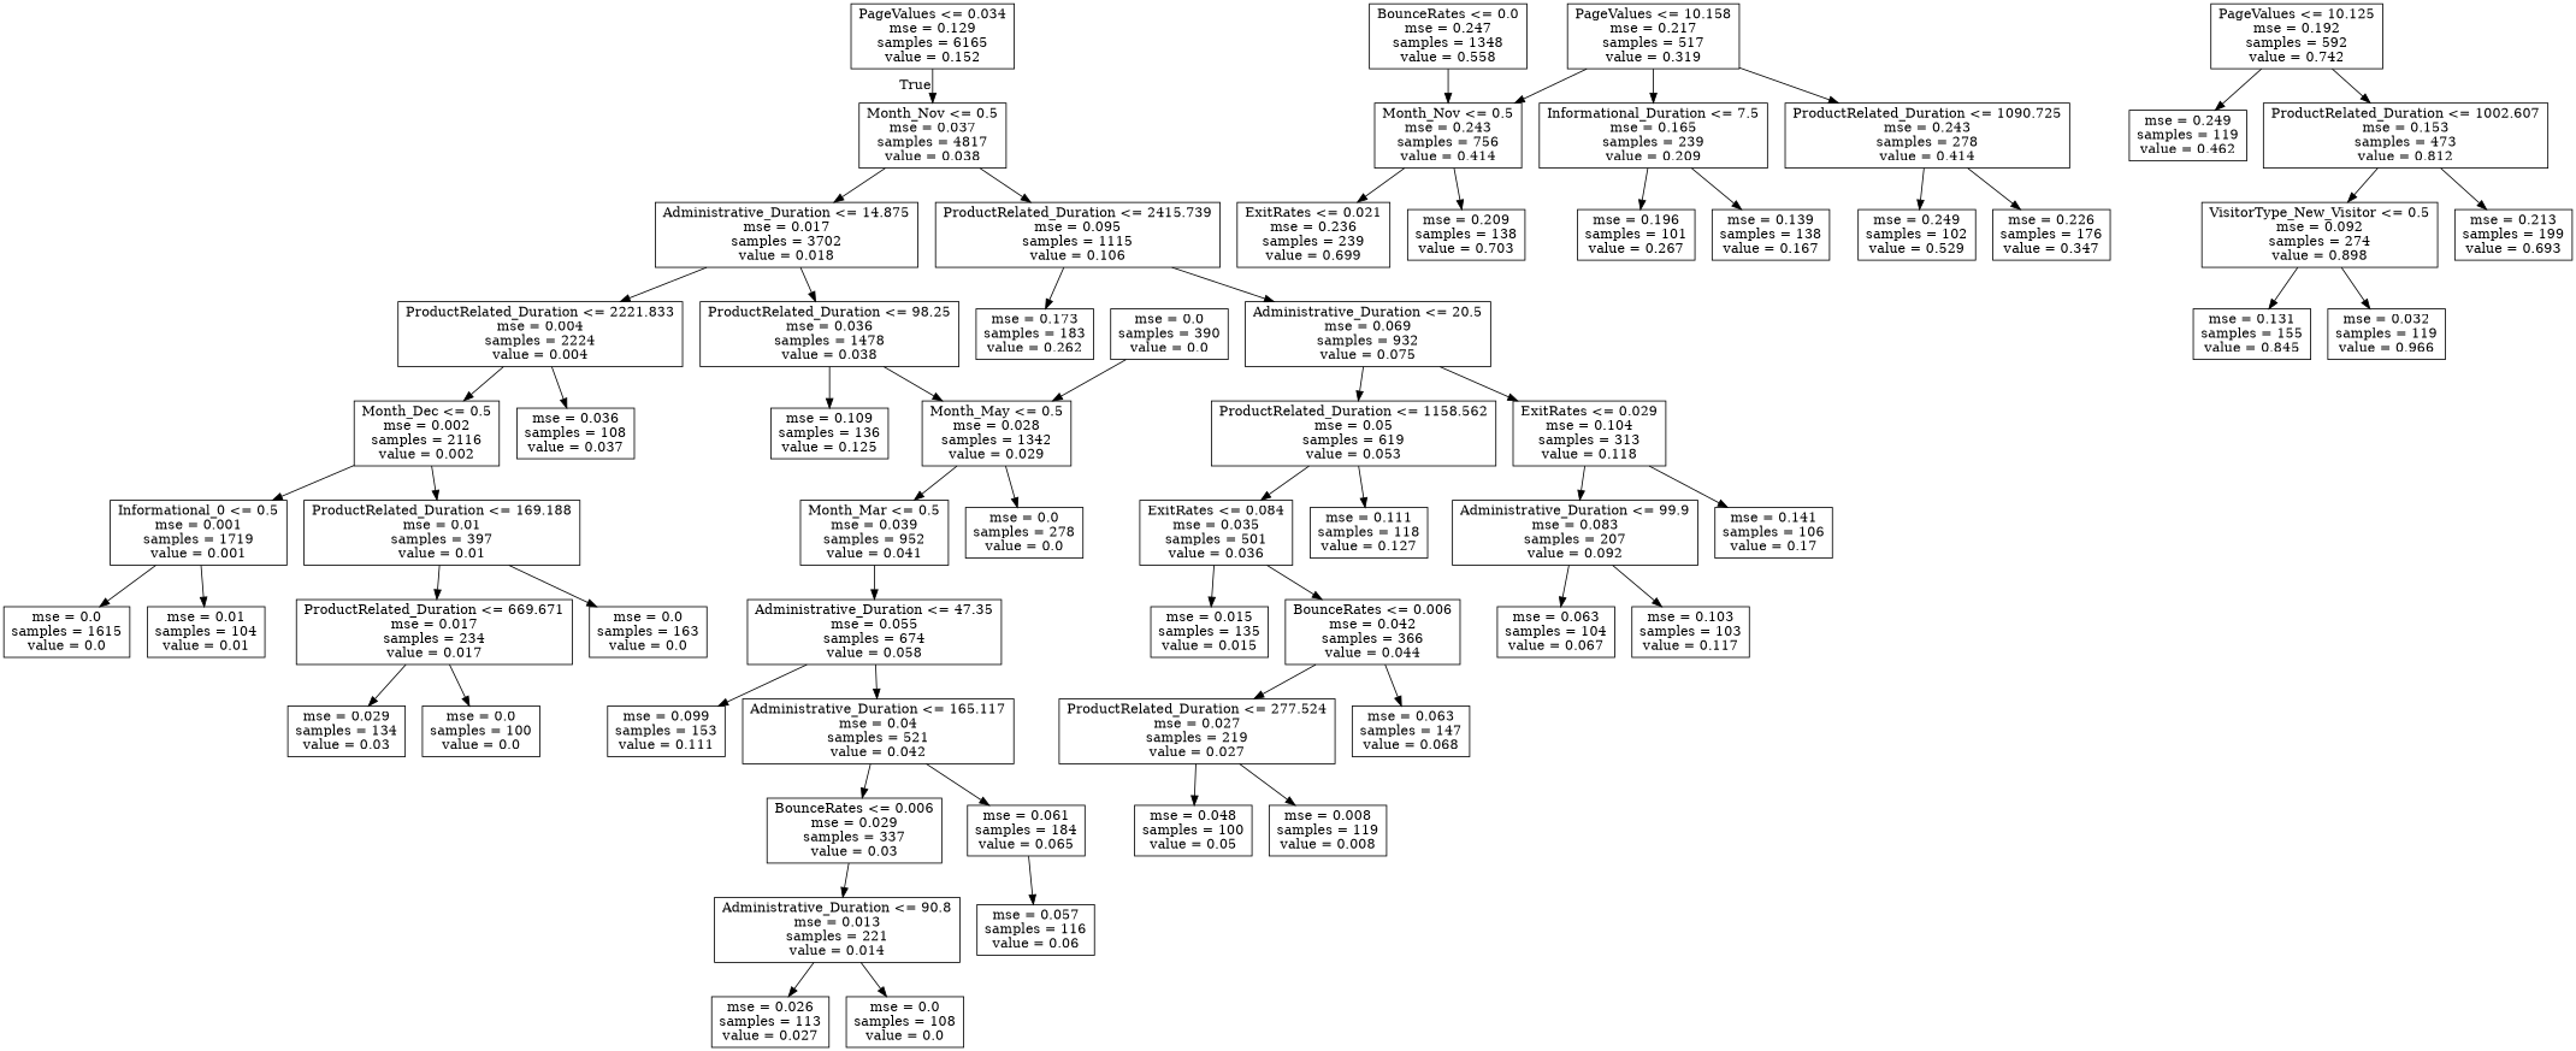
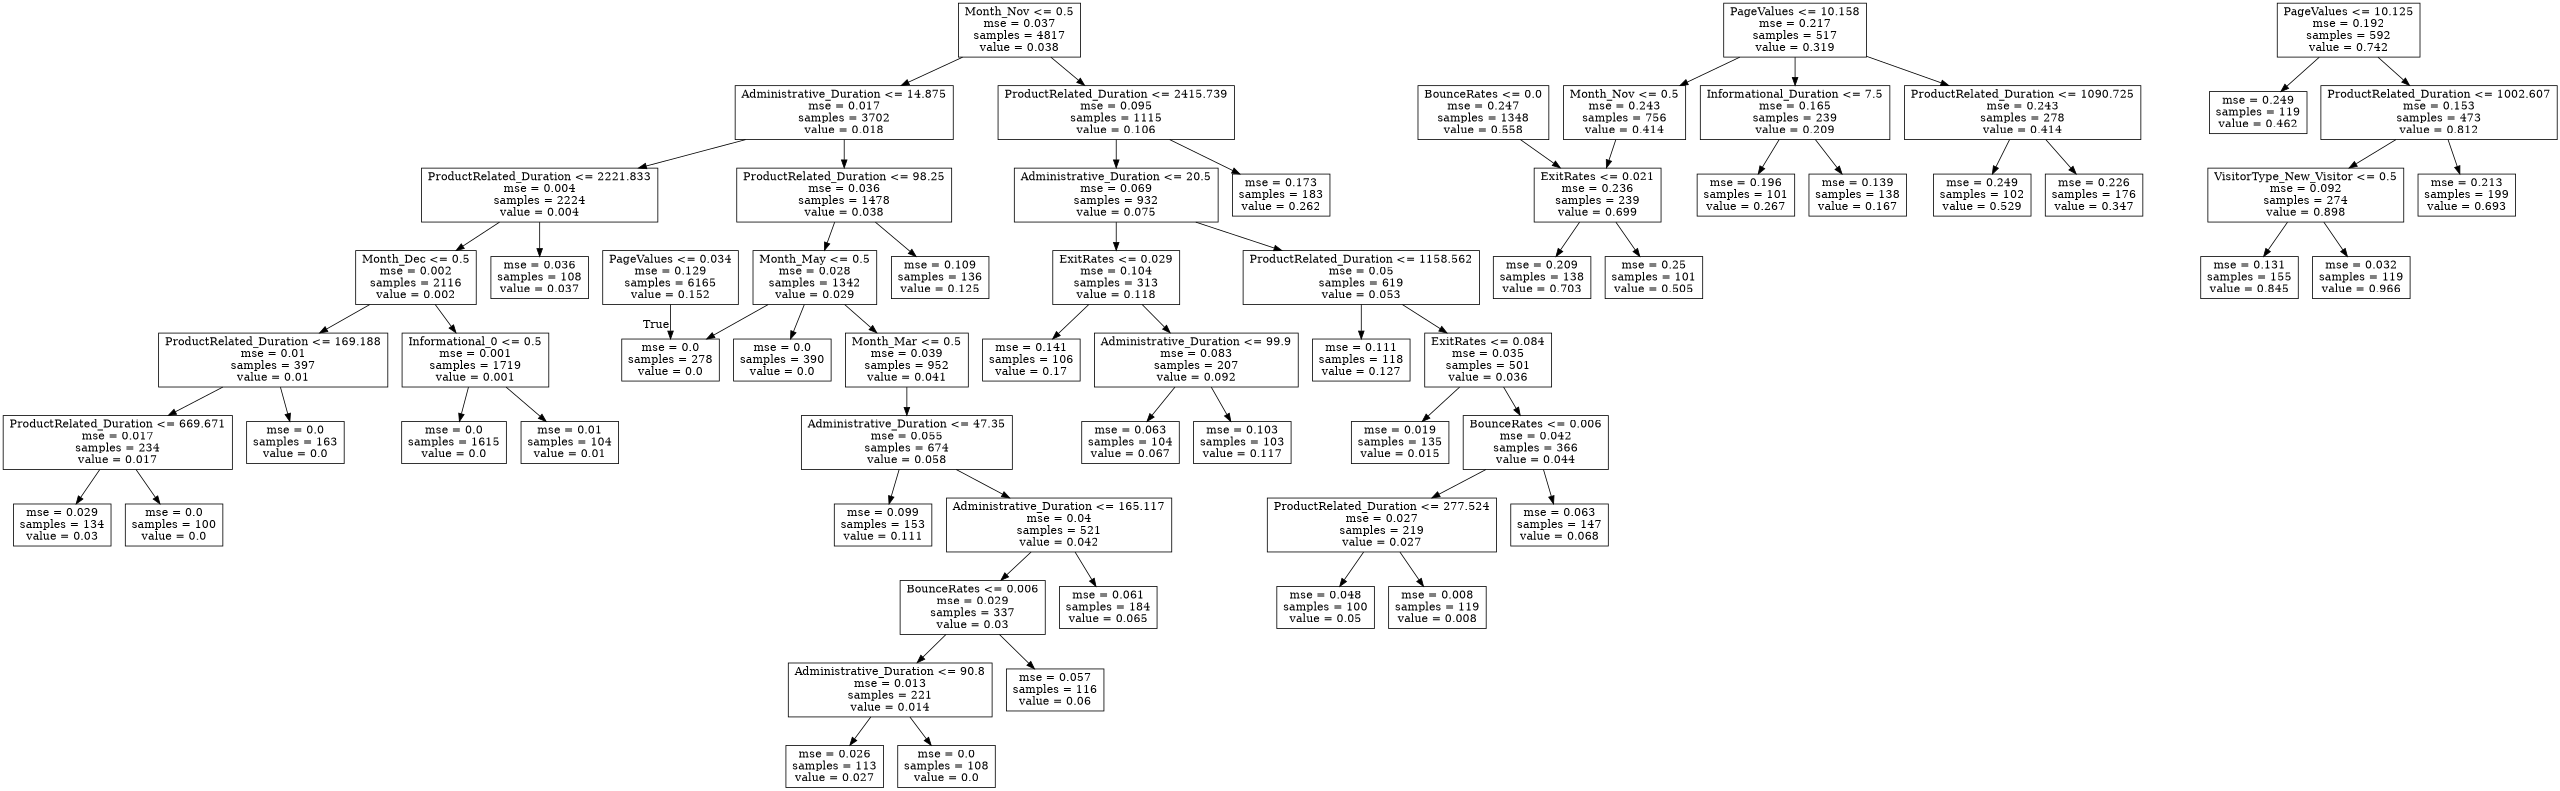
  digraph {
    node [shape=box]
    n1 [label="PageValues <= 0.034\nmse = 0.129\nsamples = 6165\nvalue = 0.152"]
    n2 [label="Month_Nov <= 0.5\nmse = 0.037\nsamples = 4817\nvalue = 0.038"]
    n3 [label="Administrative_Duration <= 14.875\nmse = 0.017\nsamples = 3702\nvalue = 0.018"]
    n4 [label="ProductRelated_Duration <= 2415.739\nmse = 0.095\nsamples = 1115\nvalue = 0.106"]
    n5 [label="BounceRates <= 0.0\nmse = 0.247\nsamples = 1348\nvalue = 0.558"]
    n6 [label="Month_Nov <= 0.5\nmse = 0.243\nsamples = 756\nvalue = 0.414"]
    n7 [label="ProductRelated_Duration <= 2221.833\nmse = 0.004\nsamples = 2224\nvalue = 0.004"]
    n8 [label="ProductRelated_Duration <= 98.25\nmse = 0.036\nsamples = 1478\nvalue = 0.038"]
    n9 [label="Administrative_Duration <= 20.5\nmse = 0.069\nsamples = 932\nvalue = 0.075"]
    n10 [label="mse = 0.173\nsamples = 183\nvalue = 0.262"]
    n11 [label="Month_Dec <= 0.5\nmse = 0.002\nsamples = 2116\nvalue = 0.002"]
    n12 [label="mse = 0.036\nsamples = 108\nvalue = 0.037"]
    n13 [label="mse = 0.109\nsamples = 136\nvalue = 0.125"]
    n14 [label="Month_May <= 0.5\nmse = 0.028\nsamples = 1342\nvalue = 0.029"]
    n15 [label="Informational_0 <= 0.5\nmse = 0.001\nsamples = 1719\nvalue = 0.001"]
    n16 [label="ProductRelated_Duration <= 169.188\nmse = 0.01\nsamples = 397\nvalue = 0.01"]
    n17 [label="mse = 0.01\nsamples = 104\nvalue = 0.01"]
    n18 [label="mse = 0.0\nsamples = 1615\nvalue = 0.0"]
    n19 [label="mse = 0.0\nsamples = 163\nvalue = 0.0"]
    n20 [label="ProductRelated_Duration <= 669.671\nmse = 0.017\nsamples = 234\nvalue = 0.017"]
    n21 [label="mse = 0.029\nsamples = 134\nvalue = 0.03"]
    n22 [label="mse = 0.0\nsamples = 100\nvalue = 0.0"]
    n23 [label="Month_Mar <= 0.5\nmse = 0.039\nsamples = 952\nvalue = 0.041"]
    n24 [label="mse = 0.0\nsamples = 390\nvalue = 0.0"]
    n25 [label="mse = 0.0\nsamples = 278\nvalue = 0.0"]
    n26 [label="Administrative_Duration <= 47.35\nmse = 0.055\nsamples = 674\nvalue = 0.058"]
    n27 [label="mse = 0.099\nsamples = 153\nvalue = 0.111"]
    n28 [label="Administrative_Duration <= 165.117\nmse = 0.04\nsamples = 521\nvalue = 0.042"]
    n29 [label="BounceRates <= 0.006\nmse = 0.029\nsamples = 337\nvalue = 0.03"]
    n30 [label="mse = 0.061\nsamples = 184\nvalue = 0.065"]
    n31 [label="Administrative_Duration <= 90.8\nmse = 0.013\nsamples = 221\nvalue = 0.014"]
    n32 [label="mse = 0.057\nsamples = 116\nvalue = 0.06"]
    n33 [label="mse = 0.026\nsamples = 113\nvalue = 0.027"]
    n34 [label="mse = 0.0\nsamples = 108\nvalue = 0.0"]
    n35 [label="ProductRelated_Duration <= 1158.562\nmse = 0.05\nsamples = 619\nvalue = 0.053"]
    n36 [label="ExitRates <= 0.029\nmse = 0.104\nsamples = 313\nvalue = 0.118"]
    n37 [label="ExitRates <= 0.084\nmse = 0.035\nsamples = 501\nvalue = 0.036"]
    n38 [label="mse = 0.111\nsamples = 118\nvalue = 0.127"]
    n39 [label="Administrative_Duration <= 99.9\nmse = 0.083\nsamples = 207\nvalue = 0.092"]
    n40 [label="mse = 0.141\nsamples = 106\nvalue = 0.17"]
    n41 [label="BounceRates <= 0.006\nmse = 0.042\nsamples = 366\nvalue = 0.044"]
-   n42 [label="mse = 0.015\nsamples = 135\nvalue = 0.015"]
+   n42 [label="mse = 0.019\nsamples = 135\nvalue = 0.015"]
    n43 [label="ProductRelated_Duration <= 277.524\nmse = 0.027\nsamples = 219\nvalue = 0.027"]
    n44 [label="mse = 0.063\nsamples = 147\nvalue = 0.068"]
    n45 [label="mse = 0.048\nsamples = 100\nvalue = 0.05"]
    n46 [label="mse = 0.008\nsamples = 119\nvalue = 0.008"]
    n47 [label="mse = 0.103\nsamples = 103\nvalue = 0.117"]
    n48 [label="mse = 0.063\nsamples = 104\nvalue = 0.067"]
    n49 [label="PageValues <= 10.125\nmse = 0.192\nsamples = 592\nvalue = 0.742"]
    n50 [label="mse = 0.249\nsamples = 119\nvalue = 0.462"]
    n51 [label="ProductRelated_Duration <= 1002.607\nmse = 0.153\nsamples = 473\nvalue = 0.812"]
    n52 [label="ExitRates <= 0.021\nmse = 0.236\nsamples = 239\nvalue = 0.699"]
    n53 [label="VisitorType_New_Visitor <= 0.5\nmse = 0.092\nsamples = 274\nvalue = 0.898"]
    n54 [label="mse = 0.213\nsamples = 199\nvalue = 0.693"]
    n55 [label="mse = 0.131\nsamples = 155\nvalue = 0.845"]
    n56 [label="mse = 0.032\nsamples = 119\nvalue = 0.966"]
    n57 [label="PageValues <= 10.158\nmse = 0.217\nsamples = 517\nvalue = 0.319"]
    n58 [label="Informational_Duration <= 7.5\nmse = 0.165\nsamples = 239\nvalue = 0.209"]
    n59 [label="ProductRelated_Duration <= 1090.725\nmse = 0.243\nsamples = 278\nvalue = 0.414"]
    n60 [label="mse = 0.209\nsamples = 138\nvalue = 0.703"]
+   n61 [label="mse = 0.25\nsamples = 101\nvalue = 0.505"]
    n62 [label="mse = 0.196\nsamples = 101\nvalue = 0.267"]
    n63 [label="mse = 0.139\nsamples = 138\nvalue = 0.167"]
    n64 [label="mse = 0.249\nsamples = 102\nvalue = 0.529"]
    n65 [label="mse = 0.226\nsamples = 176\nvalue = 0.347"]
-   n1 -> n2 [headlabel=True labelangle=45 labeldistance=2.5]
+   n1 -> n25 [headlabel=True labelangle=45 labeldistance=2.5]
    n2 -> n3
    n2 -> n4
    n3 -> n7
    n3 -> n8
    n4 -> n9
    n4 -> n10
-   n5 -> n6
+   n5 -> n52
    n6 -> n52
    n7 -> n11
    n7 -> n12
    n8 -> n13
    n8 -> n14
    n9 -> n35
    n9 -> n36
    n11 -> n15
    n11 -> n16
    n14 -> n23
-   n24 -> n14
+   n14 -> n24
    n14 -> n25
    n15 -> n17
    n15 -> n18
    n16 -> n19
    n16 -> n20
    n20 -> n21
    n20 -> n22
    n23 -> n26
    n26 -> n27
    n26 -> n28
    n28 -> n29
    n28 -> n30
    n29 -> n31
-   n30 -> n32
+   n29 -> n32
    n31 -> n33
    n31 -> n34
    n35 -> n37
    n35 -> n38
    n36 -> n39
    n36 -> n40
    n37 -> n41
    n37 -> n42
    n39 -> n47
    n39 -> n48
    n41 -> n43
    n41 -> n44
    n43 -> n45
    n43 -> n46
    n49 -> n50
    n49 -> n51
    n51 -> n53
    n51 -> n54
-   n6 -> n60
+   n52 -> n60
+   n52 -> n61
    n53 -> n55
    n53 -> n56
    n57 -> n6
    n57 -> n58
    n57 -> n59
    n58 -> n62
    n58 -> n63
    n59 -> n64
    n59 -> n65
  }
